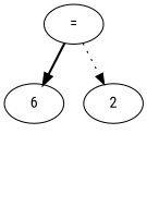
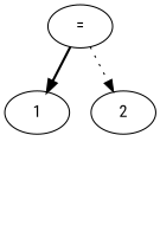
  digraph {
    fontname="Roboto Condensed"
    node [fontname="Roboto Condensed"]
    edge [fontname="Roboto Condensed"]
-   n1 [label=6]
+   n1 [label=1]
    n2 [label=2]
    c [style=invis]
    n4 [label="="]
    n2 -> c [style=invis]
    n4 -> n1 [style=bold]
    n4 -> n2 [style=dotted]
  }
